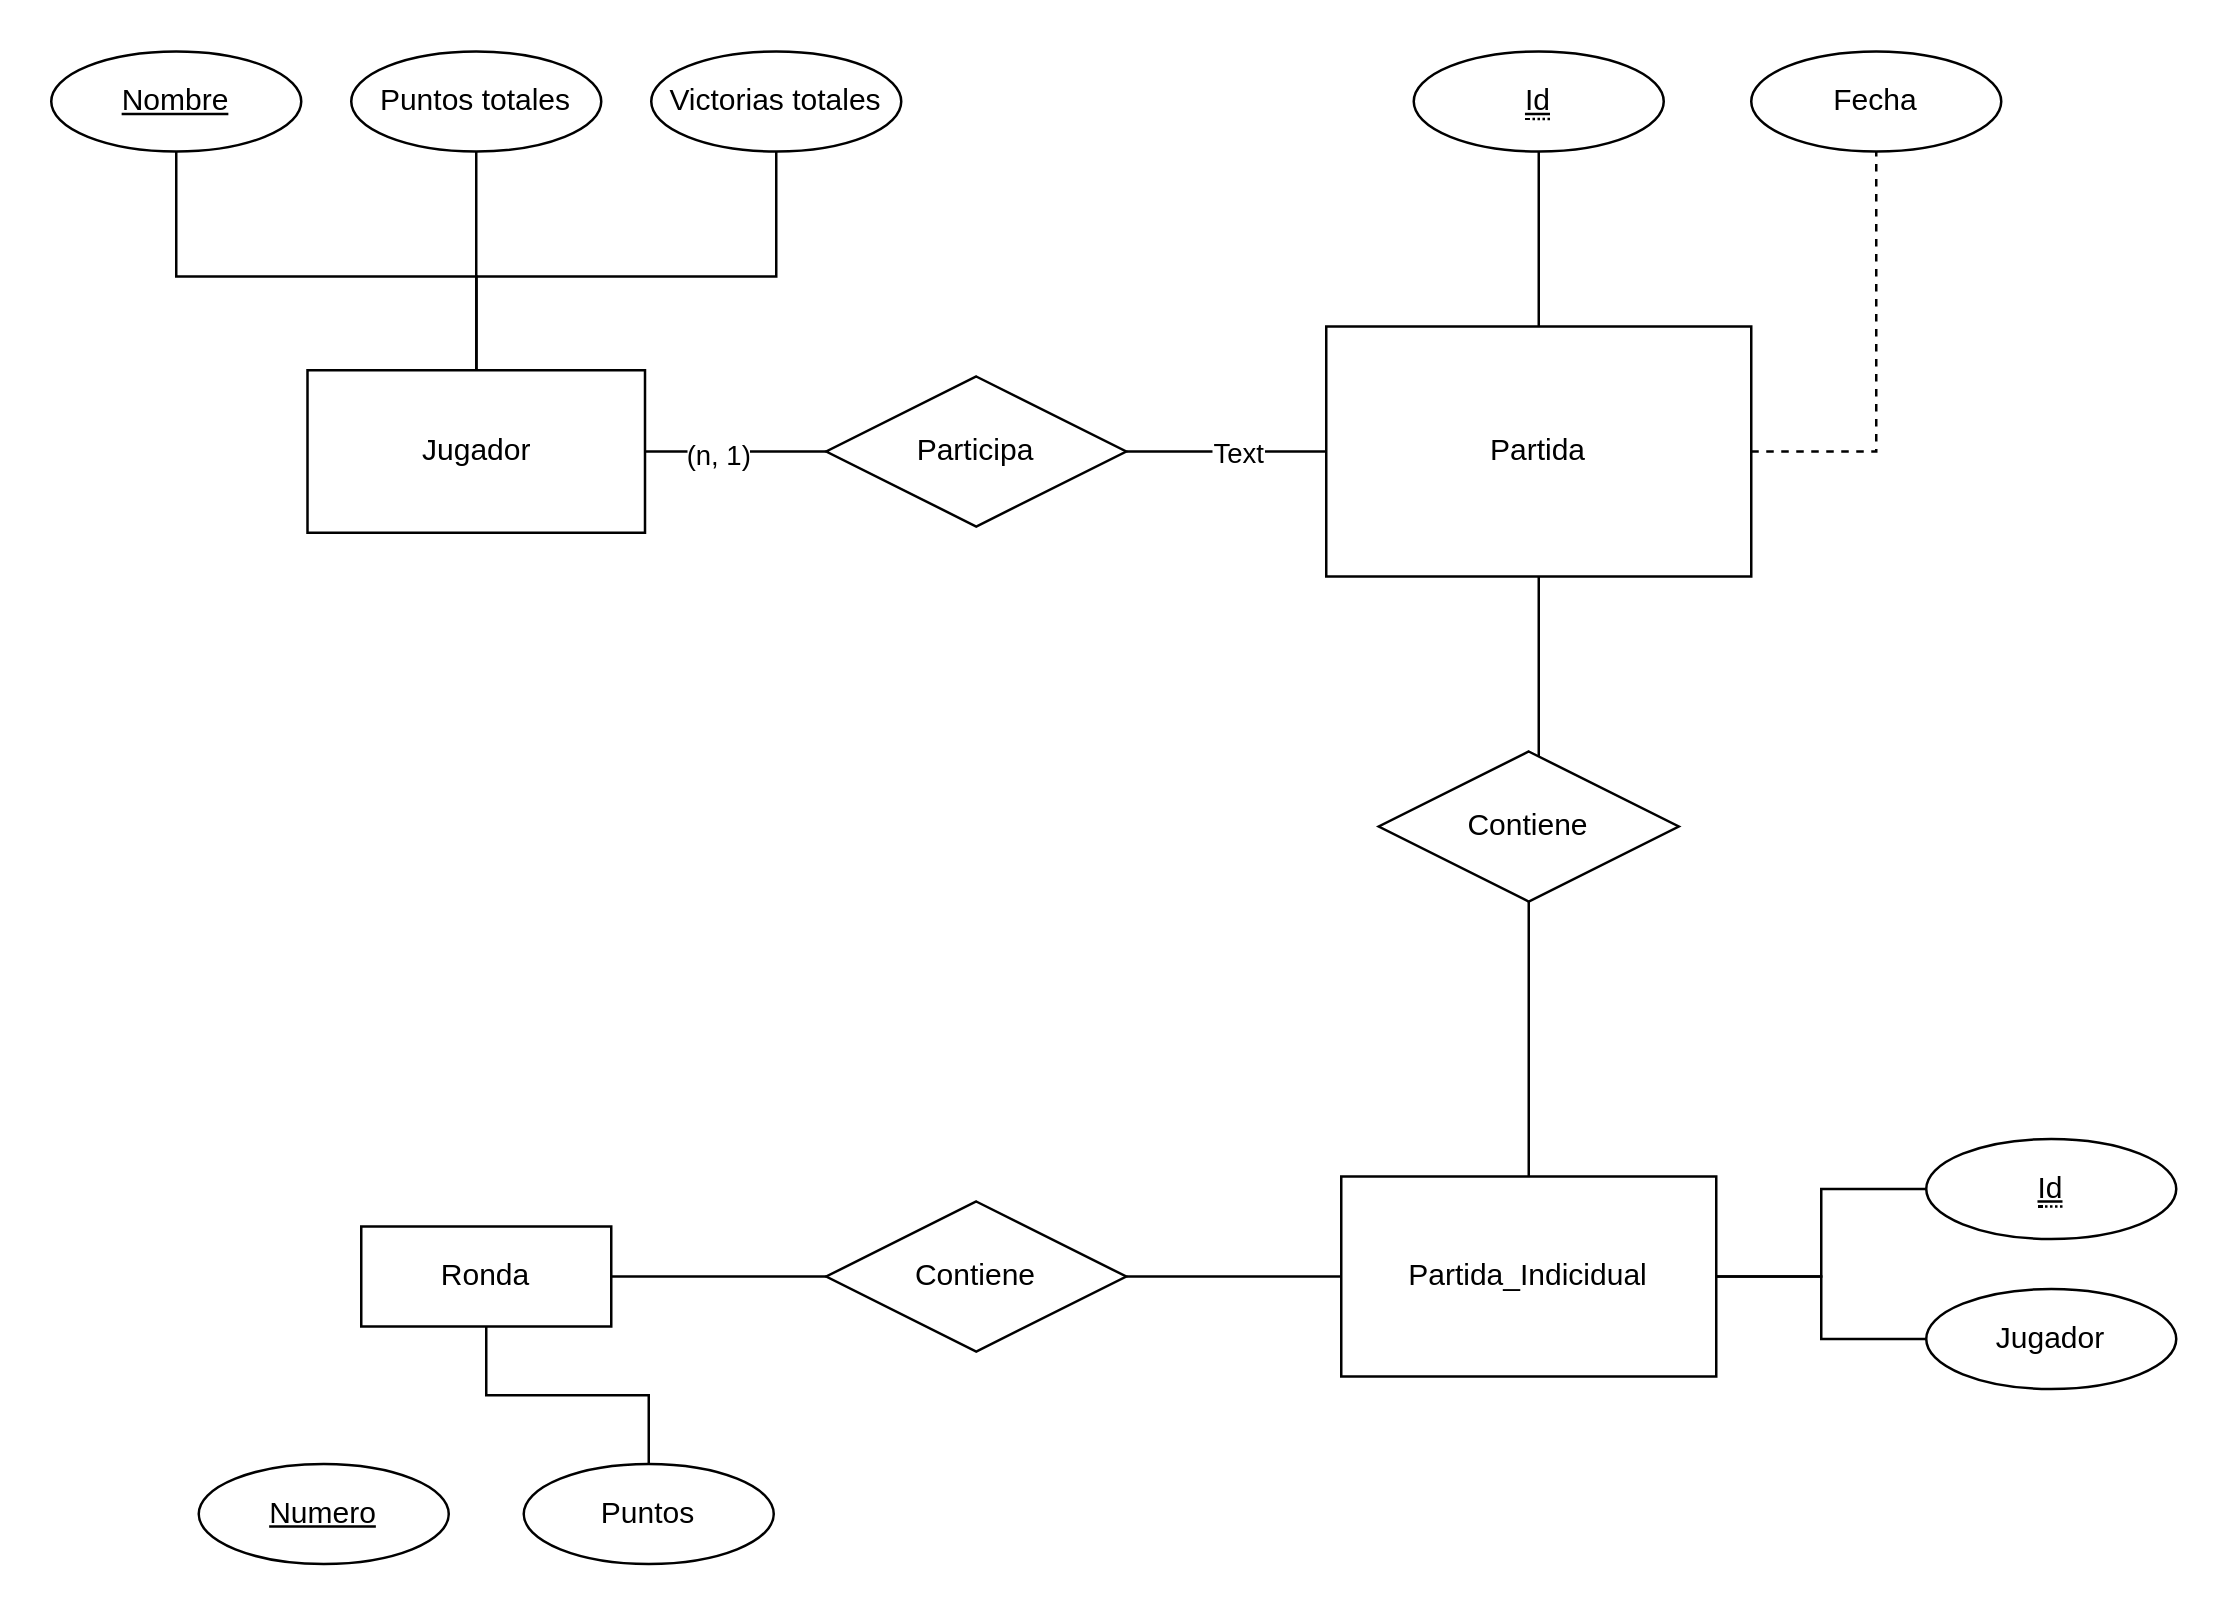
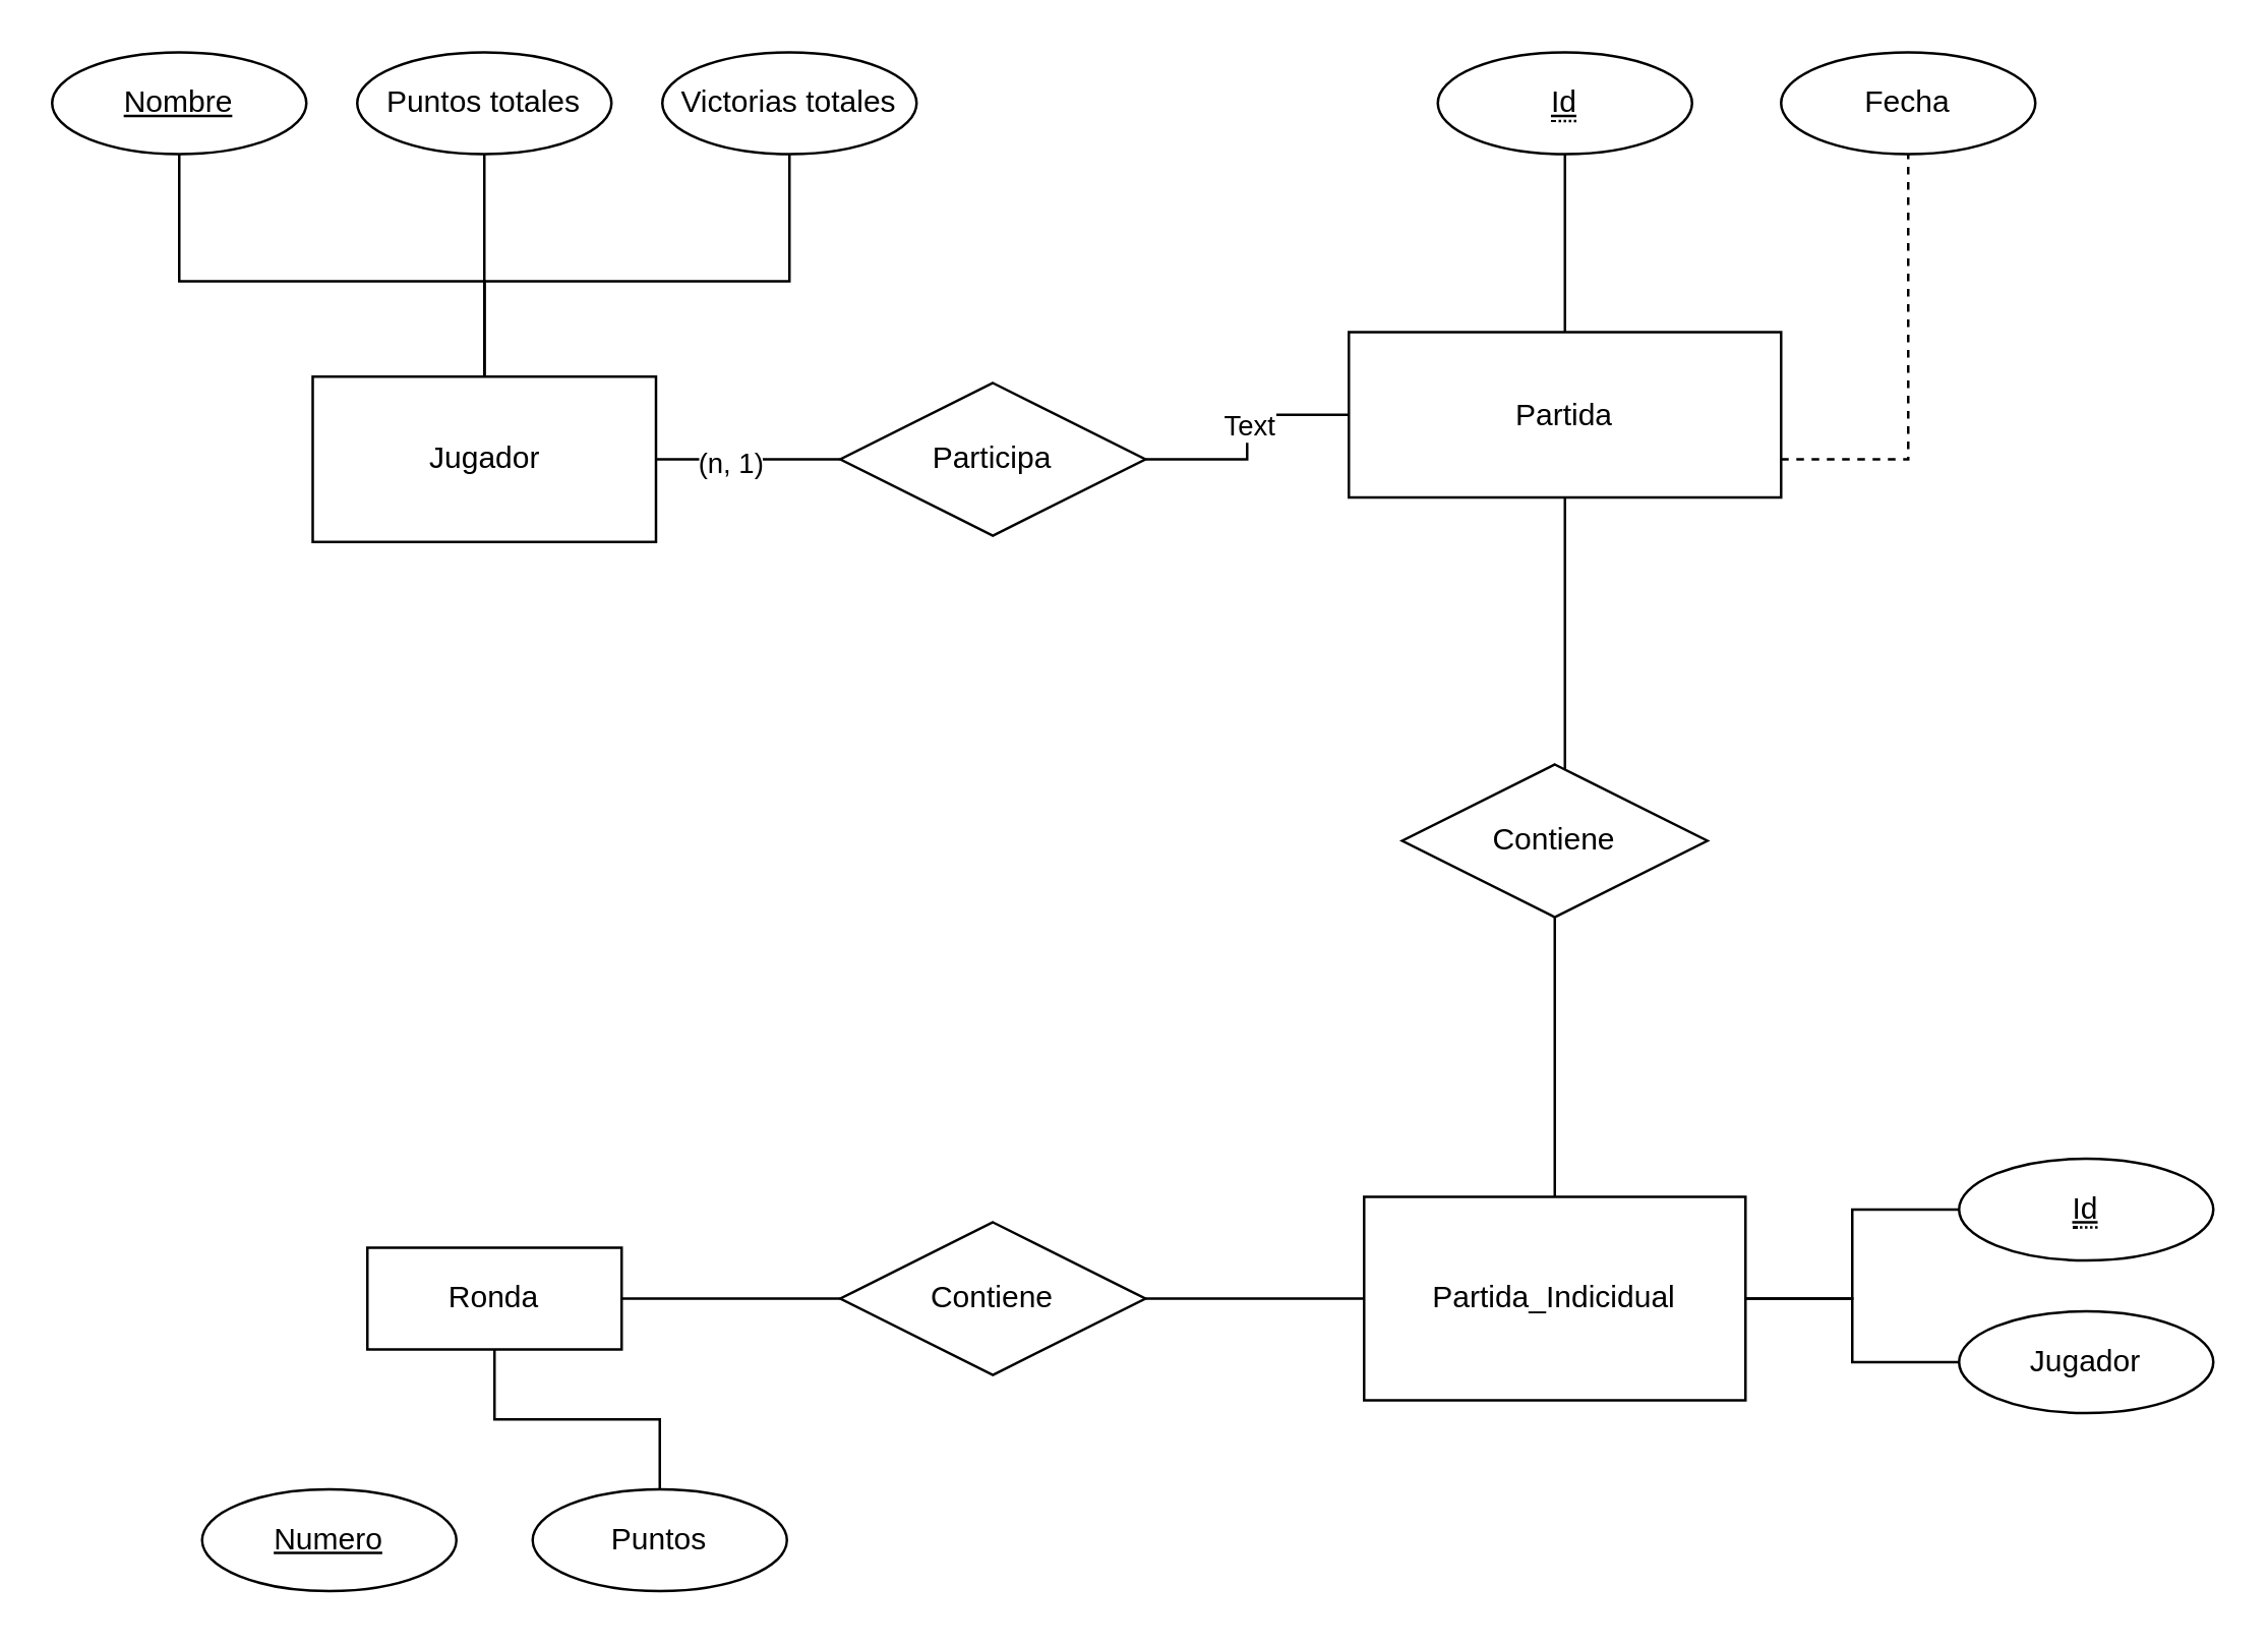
  <mxCell id="0" />
  <mxCell id="1" parent="0" />
  <mxCell id="2" value="Jugador" style="whiteSpace=wrap;html=1;align=center;" vertex="1" parent="1"><mxGeometry x="122.5" y="147.5" width="135" height="65" as="geometry" /></mxCell>
  <mxCell id="3" value="&lt;u&gt;Nombre&lt;/u&gt;" style="ellipse;whiteSpace=wrap;html=1;align=center;" vertex="1" parent="1"><mxGeometry y="20" width="100" height="40" as="geometry" x="20" /></mxCell>
  <mxCell id="4" value="Puntos totales" style="ellipse;whiteSpace=wrap;html=1;align=center;" vertex="1" parent="1"><mxGeometry x="140" y="20" width="100" height="40" as="geometry" /></mxCell>
  <mxCell id="5" value="Victorias totales" style="ellipse;whiteSpace=wrap;html=1;align=center;" vertex="1" parent="1"><mxGeometry x="260" y="20" width="100" height="40" as="geometry" /></mxCell>
  <mxCell id="6" style="edgeStyle=orthogonalEdgeStyle;rounded=0;orthogonalLoop=1;jettySize=auto;html=1;endArrow=none;endFill=0;" edge="1" parent="1" source="7" target="9"><mxGeometry relative="1" as="geometry" /></mxCell>
- <mxCell id="7" value="Partida" style="whiteSpace=wrap;html=1;align=center;" vertex="1" parent="1"><mxGeometry x="530" y="130" width="170" height="100" as="geometry" /></mxCell>
+ <mxCell id="7" value="Partida" style="whiteSpace=wrap;html=1;align=center;" vertex="1" parent="1"><mxGeometry x="530" y="130" width="170" height="65" as="geometry" /></mxCell>
  <mxCell id="8" value="Partida_Indicidual" style="whiteSpace=wrap;html=1;align=center;" vertex="1" parent="1"><mxGeometry x="536" y="470" width="150" height="80" as="geometry" /></mxCell>
  <mxCell id="9" value="&lt;span style=&quot;border-bottom: 1px dotted&quot;&gt;&lt;u&gt;Id&lt;/u&gt;&lt;/span&gt;" style="ellipse;whiteSpace=wrap;html=1;align=center;" vertex="1" parent="1"><mxGeometry x="565" y="20" width="100" height="40" as="geometry" /></mxCell>
  <mxCell id="10" value="&lt;span style=&quot;border-bottom: 1px dotted&quot;&gt;&lt;u&gt;Id&lt;/u&gt;&lt;/span&gt;" style="ellipse;whiteSpace=wrap;html=1;align=center;" vertex="1" parent="1"><mxGeometry x="770" y="455" width="100" height="40" as="geometry" /></mxCell>
  <mxCell id="11" value="Ronda" style="whiteSpace=wrap;html=1;align=center;" vertex="1" parent="1"><mxGeometry x="144" y="490" width="100" height="40" as="geometry" /></mxCell>
  <mxCell id="12" value="Fecha" style="ellipse;whiteSpace=wrap;html=1;align=center;" vertex="1" parent="1"><mxGeometry x="700" y="20" width="100" height="40" as="geometry" /></mxCell>
  <mxCell id="13" style="edgeStyle=orthogonalEdgeStyle;rounded=0;orthogonalLoop=1;jettySize=auto;html=1;endArrow=none;endFill=0;dashed=1;" edge="1" parent="1" source="7" target="12"><mxGeometry relative="1" as="geometry"><mxPoint x="625" y="140" as="sourcePoint" /><mxPoint x="625" y="70" as="targetPoint" /><Array as="points"><mxPoint x="750" y="180" /></Array></mxGeometry></mxCell>
  <mxCell id="14" style="edgeStyle=orthogonalEdgeStyle;rounded=0;orthogonalLoop=1;jettySize=auto;html=1;endArrow=none;endFill=0;" edge="1" parent="1" source="2" target="5"><mxGeometry relative="1" as="geometry"><mxPoint x="535" y="140" as="sourcePoint" /><mxPoint x="535" y="70" as="targetPoint" /><Array as="points"><mxPoint x="190" y="110" /><mxPoint x="310" y="110" /></Array></mxGeometry></mxCell>
  <mxCell id="15" style="edgeStyle=orthogonalEdgeStyle;rounded=0;orthogonalLoop=1;jettySize=auto;html=1;endArrow=none;endFill=0;" edge="1" parent="1" source="2" target="4"><mxGeometry relative="1" as="geometry"><mxPoint x="200" y="145" as="sourcePoint" /><mxPoint x="320" y="70" as="targetPoint" /></mxGeometry></mxCell>
  <mxCell id="16" style="edgeStyle=orthogonalEdgeStyle;rounded=0;orthogonalLoop=1;jettySize=auto;html=1;endArrow=none;endFill=0;" edge="1" parent="1" source="2" target="3"><mxGeometry relative="1" as="geometry"><mxPoint x="200" y="145" as="sourcePoint" /><mxPoint x="200" y="70" as="targetPoint" /><Array as="points"><mxPoint x="190" y="110" /><mxPoint x="70" y="110" /></Array></mxGeometry></mxCell>
  <mxCell id="17" style="edgeStyle=orthogonalEdgeStyle;rounded=0;orthogonalLoop=1;jettySize=auto;html=1;endArrow=none;endFill=0;" edge="1" parent="1" source="8" target="10"><mxGeometry relative="1" as="geometry"><mxPoint x="300" y="240" as="sourcePoint" /><mxPoint x="300" y="165" as="targetPoint" /></mxGeometry></mxCell>
  <mxCell id="18" value="Jugador" style="ellipse;whiteSpace=wrap;html=1;align=center;" vertex="1" parent="1"><mxGeometry x="770" y="515" width="100" height="40" as="geometry" /></mxCell>
  <mxCell id="19" value="Puntos" style="ellipse;whiteSpace=wrap;html=1;align=center;" vertex="1" parent="1"><mxGeometry x="209" y="585" width="100" height="40" as="geometry" /></mxCell>
  <mxCell id="20" value="&lt;u&gt;Numero&lt;/u&gt;" style="ellipse;whiteSpace=wrap;html=1;align=center;" vertex="1" parent="1"><mxGeometry x="79" y="585" width="100" height="40" as="geometry" /></mxCell>
  <mxCell id="21" style="edgeStyle=orthogonalEdgeStyle;rounded=0;orthogonalLoop=1;jettySize=auto;html=1;endArrow=none;endFill=0;" edge="1" parent="1" source="8" target="18"><mxGeometry relative="1" as="geometry"><mxPoint x="700" y="515" as="sourcePoint" /><mxPoint x="780" y="485" as="targetPoint" /></mxGeometry></mxCell>
  <mxCell id="22" style="edgeStyle=orthogonalEdgeStyle;rounded=0;orthogonalLoop=1;jettySize=auto;html=1;endArrow=none;endFill=0;" edge="1" parent="1" source="11" target="19"><mxGeometry relative="1" as="geometry"><mxPoint x="269" y="500" as="sourcePoint" /><mxPoint x="349" y="530" as="targetPoint" /></mxGeometry></mxCell>
  <mxCell id="23" value="Participa" style="shape=rhombus;perimeter=rhombusPerimeter;whiteSpace=wrap;html=1;align=center;" vertex="1" parent="1"><mxGeometry x="330" y="150" width="120" height="60" as="geometry" /></mxCell>
  <mxCell id="24" style="edgeStyle=orthogonalEdgeStyle;rounded=0;orthogonalLoop=1;jettySize=auto;html=1;endArrow=none;endFill=0;" edge="1" parent="1" source="2" target="23"><mxGeometry relative="1" as="geometry"><mxPoint x="200" y="158" as="sourcePoint" /><mxPoint x="80" y="70" as="targetPoint" /><Array as="points"><mxPoint x="260" y="180" /><mxPoint x="260" y="180" /></Array></mxGeometry></mxCell>
  <mxCell id="25" value="(n, 1)" style="edgeLabel;html=1;align=center;verticalAlign=middle;resizable=0;points=[];" vertex="1" connectable="0" parent="24"><mxGeometry x="-0.241" y="-1" relative="1" as="geometry"><mxPoint x="1" as="offset" /></mxGeometry></mxCell>
  <mxCell id="26" style="edgeStyle=orthogonalEdgeStyle;rounded=0;orthogonalLoop=1;jettySize=auto;html=1;endArrow=none;endFill=0;" edge="1" parent="1" source="23" target="7"><mxGeometry relative="1" as="geometry"><mxPoint x="268" y="190" as="sourcePoint" /><mxPoint x="340" y="190" as="targetPoint" /><Array as="points" /></mxGeometry></mxCell>
  <mxCell id="27" value="Text" style="edgeLabel;html=1;align=center;verticalAlign=middle;resizable=0;points=[];" vertex="1" connectable="0" parent="26"><mxGeometry x="0.1" relative="1" as="geometry"><mxPoint as="offset" /></mxGeometry></mxCell>
  <mxCell id="28" value="Contiene" style="shape=rhombus;perimeter=rhombusPerimeter;whiteSpace=wrap;html=1;align=center;" vertex="1" parent="1"><mxGeometry x="551" y="300" width="120" height="60" as="geometry" /></mxCell>
  <mxCell id="29" style="edgeStyle=orthogonalEdgeStyle;rounded=0;orthogonalLoop=1;jettySize=auto;html=1;endArrow=none;endFill=0;" edge="1" parent="1" target="28" source="7"><mxGeometry relative="1" as="geometry"><mxPoint x="479" y="330" as="sourcePoint" /><mxPoint x="301" y="220" as="targetPoint" /><Array as="points"><mxPoint x="615" y="330" /></Array></mxGeometry></mxCell>
  <mxCell id="30" style="edgeStyle=orthogonalEdgeStyle;rounded=0;orthogonalLoop=1;jettySize=auto;html=1;endArrow=none;endFill=0;" edge="1" parent="1" source="28" target="8"><mxGeometry relative="1" as="geometry"><mxPoint x="489" y="340" as="sourcePoint" /><mxPoint x="751" y="330" as="targetPoint" /><Array as="points" /></mxGeometry></mxCell>
  <mxCell id="31" value="Contiene" style="shape=rhombus;perimeter=rhombusPerimeter;whiteSpace=wrap;html=1;align=center;" vertex="1" parent="1"><mxGeometry x="330" y="480" width="120" height="60" as="geometry" /></mxCell>
  <mxCell id="32" style="edgeStyle=orthogonalEdgeStyle;rounded=0;orthogonalLoop=1;jettySize=auto;html=1;endArrow=none;endFill=0;" edge="1" parent="1" target="31" source="11"><mxGeometry relative="1" as="geometry"><mxPoint x="258" y="510" as="sourcePoint" /><mxPoint x="80" y="400" as="targetPoint" /><Array as="points" /></mxGeometry></mxCell>
  <mxCell id="33" style="edgeStyle=orthogonalEdgeStyle;rounded=0;orthogonalLoop=1;jettySize=auto;html=1;endArrow=none;endFill=0;" edge="1" parent="1" source="31" target="8"><mxGeometry relative="1" as="geometry"><mxPoint x="264" y="520" as="sourcePoint" /><mxPoint x="526" y="510" as="targetPoint" /><Array as="points" /></mxGeometry></mxCell>
